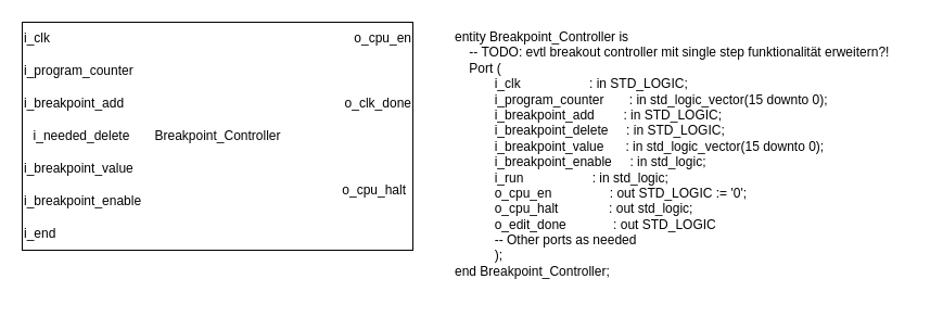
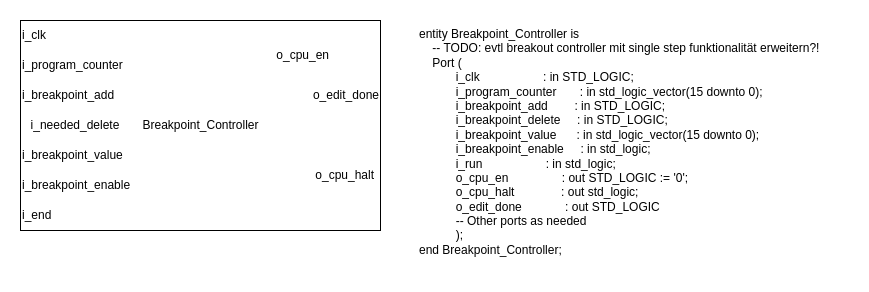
  <mxCell id="0" />
  <mxCell id="1" parent="0" />
  <mxCell id="2" value="entity Breakpoint_Controller is&#10;    -- TODO: evtl breakout controller mit single step funktionalität erweitern?!&#10;    Port ( &#10;           i_clk                   : in STD_LOGIC;&#10;           i_program_counter       : in std_logic_vector(15 downto 0);&#10;           i_breakpoint_add        : in STD_LOGIC;&#10;           i_breakpoint_delete     : in STD_LOGIC;&#10;           i_breakpoint_value      : in std_logic_vector(15 downto 0);&#10;           i_breakpoint_enable     : in std_logic;&#10;           i_run                   : in std_logic;&#10;           o_cpu_en                : out STD_LOGIC := '0';&#10;           o_cpu_halt              : out std_logic;&#10;           o_edit_done             : out STD_LOGIC&#10;           -- Other ports as needed&#10;           );&#10;end Breakpoint_Controller;" style="text;whiteSpace=wrap;html=1;" parent="1" vertex="1"><mxGeometry x="417" width="430" height="250" as="geometry" y="20" /></mxCell>
  <mxCell id="3" value="" style="rounded=0;whiteSpace=wrap;html=1;" parent="1" vertex="1"><mxGeometry width="360" height="210" as="geometry" x="20" y="20" /></mxCell>
  <mxCell id="4" value="i_clk" style="text;html=1;align=left;verticalAlign=middle;resizable=0;points=[];autosize=1;strokeColor=none;fillColor=none;" parent="1" vertex="1"><mxGeometry width="50" height="30" as="geometry" x="20" y="20" /></mxCell>
  <mxCell id="5" value="i_program_counter" style="text;html=1;align=left;verticalAlign=middle;resizable=0;points=[];autosize=1;strokeColor=none;fillColor=none;" parent="1" vertex="1"><mxGeometry y="50" width="120" height="30" as="geometry" x="20" /></mxCell>
  <mxCell id="6" value="i_breakpoint_add" style="text;html=1;align=left;verticalAlign=middle;resizable=0;points=[];autosize=1;strokeColor=none;fillColor=none;" parent="1" vertex="1"><mxGeometry y="80" width="120" height="30" as="geometry" x="20" /></mxCell>
- <mxCell id="7" value="o_cpu_en" style="text;html=1;align=right;verticalAlign=middle;resizable=0;points=[];autosize=1;strokeColor=none;fillColor=none;" parent="1" vertex="1"><mxGeometry x="300" width="80" height="30" as="geometry" y="20" /></mxCell>
+ <mxCell id="7" value="o_cpu_en" style="text;html=1;align=right;verticalAlign=middle;resizable=0;points=[];autosize=1;strokeColor=none;fillColor=none;" parent="1" vertex="1"><mxGeometry x="250" y="40" width="80" height="30" as="geometry" /></mxCell>
  <mxCell id="8" value="o_cpu_halt" style="text;html=1;align=right;verticalAlign=middle;resizable=0;points=[];autosize=1;strokeColor=none;fillColor=none;" parent="1" vertex="1"><mxGeometry x="295" y="160" width="80" height="30" as="geometry" /></mxCell>
- <mxCell id="9" value="o_clk_done" style="text;html=1;align=right;verticalAlign=middle;resizable=0;points=[];autosize=1;strokeColor=none;fillColor=none;" parent="1" vertex="1"><mxGeometry x="290" y="80" width="90" height="30" as="geometry" /></mxCell>
+ <mxCell id="9" value="o_edit_done" style="text;html=1;align=right;verticalAlign=middle;resizable=0;points=[];autosize=1;strokeColor=none;fillColor=none;" parent="1" vertex="1"><mxGeometry x="290" y="80" width="90" height="30" as="geometry" /></mxCell>
  <mxCell id="10" value="Breakpoint_Controller" style="text;html=1;strokeColor=none;fillColor=none;align=center;verticalAlign=middle;whiteSpace=wrap;rounded=0;" parent="1" vertex="1"><mxGeometry x="137.5" y="110" width="125" height="30" as="geometry" /></mxCell>
  <mxCell id="11" value="i_breakpoint_value" style="text;html=1;align=left;verticalAlign=middle;resizable=0;points=[];autosize=1;strokeColor=none;fillColor=none;" parent="1" vertex="1"><mxGeometry y="140" width="120" height="30" as="geometry" x="20" /></mxCell>
  <mxCell id="12" value="i_breakpoint_enable" style="text;html=1;align=left;verticalAlign=middle;resizable=0;points=[];autosize=1;strokeColor=none;fillColor=none;" parent="1" vertex="1"><mxGeometry y="170" width="130" height="30" as="geometry" x="20" /></mxCell>
  <mxCell id="13" value="i_end" style="text;html=1;align=left;verticalAlign=middle;resizable=0;points=[];autosize=1;strokeColor=none;fillColor=none;" parent="1" vertex="1"><mxGeometry y="200" width="50" height="30" as="geometry" x="20" /></mxCell>
  <mxCell id="14" value="i_needed_delete" style="text;html=1;strokeColor=none;fillColor=none;align=center;verticalAlign=middle;whiteSpace=wrap;rounded=0;" vertex="1" parent="1"><mxGeometry y="110" width="110" height="30" as="geometry" x="20" /></mxCell>
